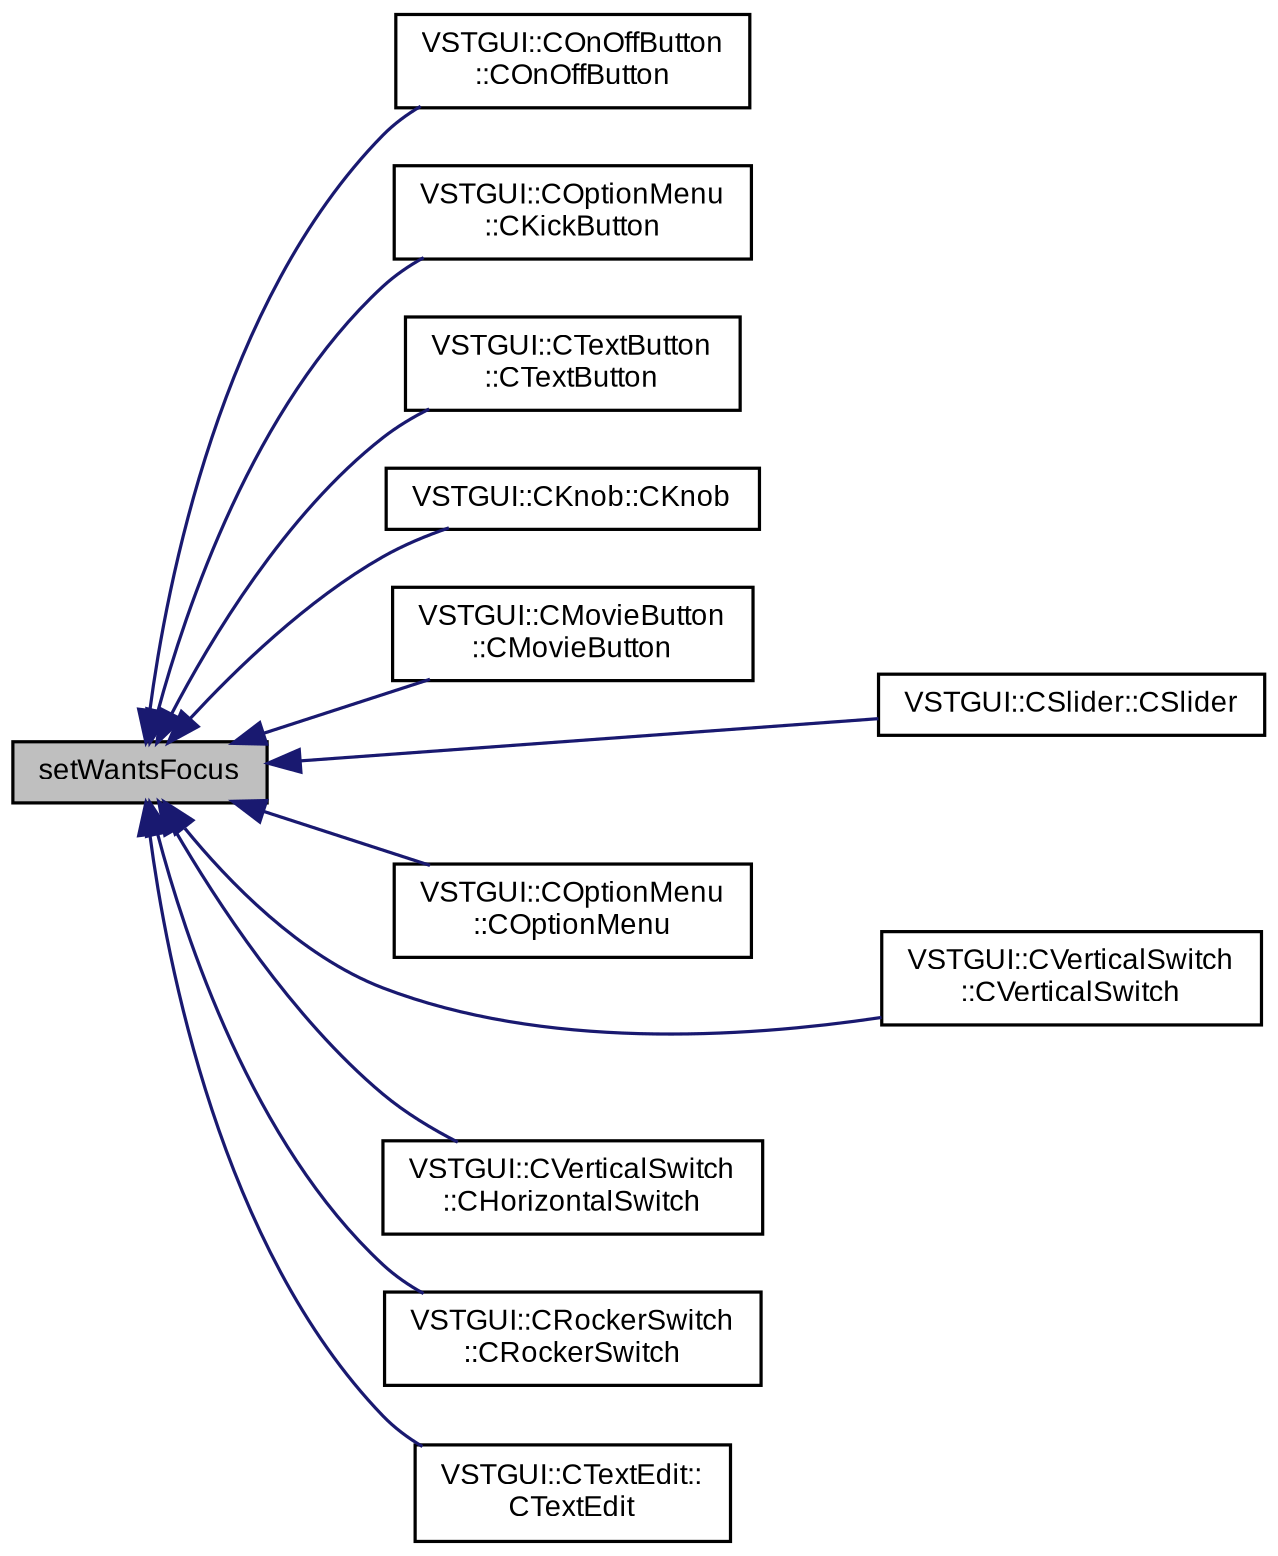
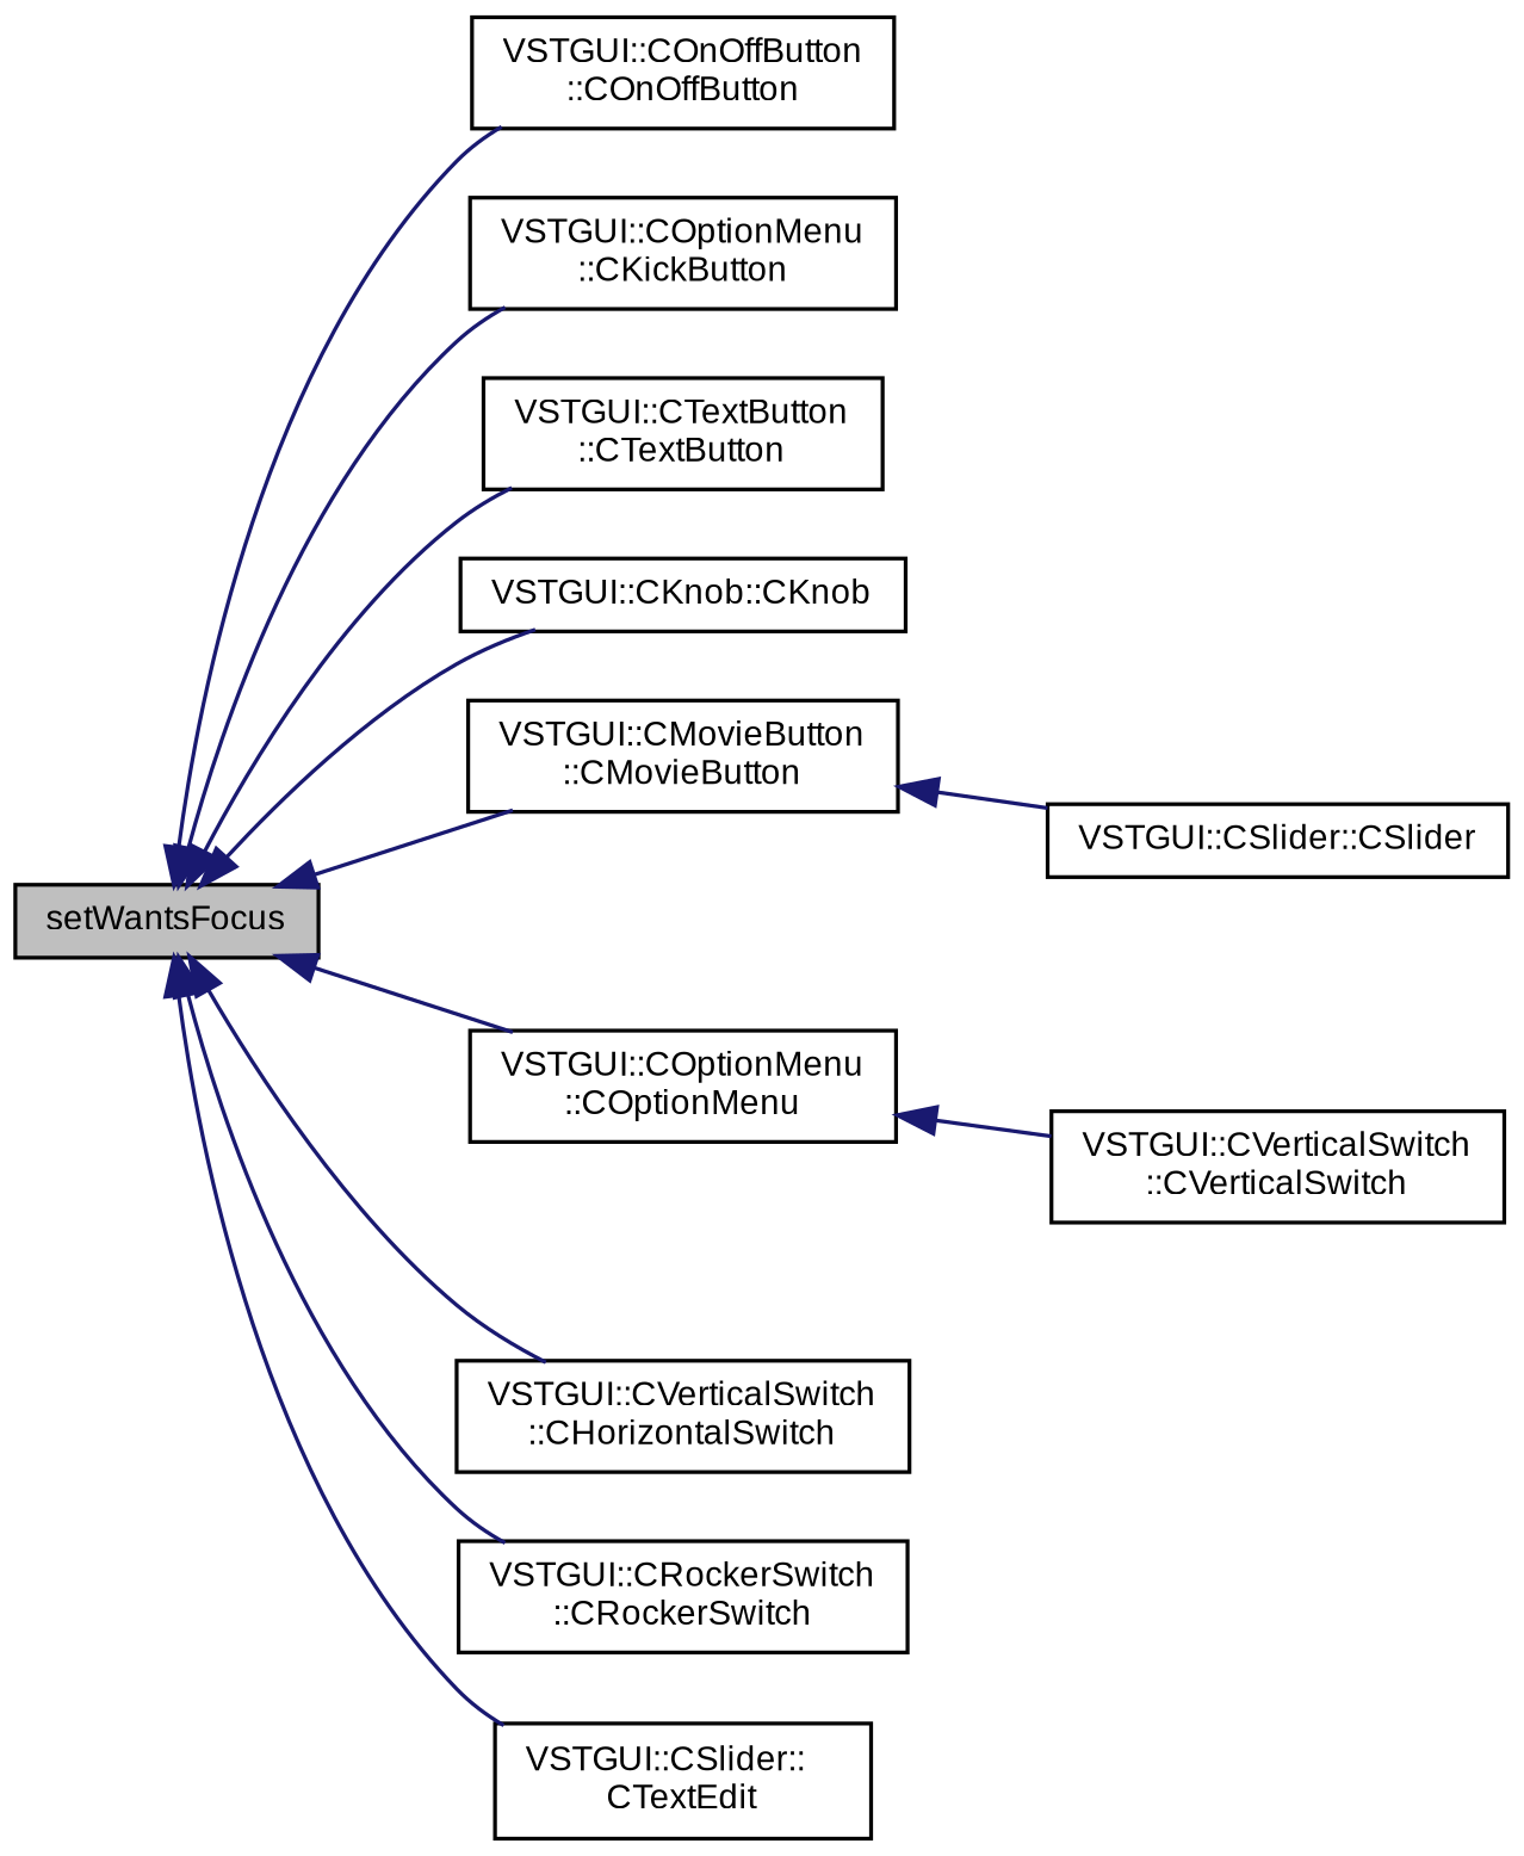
  digraph {
    rankdir=LR
    node [color=black fontname=Arial fontsize=9 shape=record]
    edge [color=midnightblue dir=back fontname=Arial fontsize=9 labelfontname=Arial labelfontsize=9 style=solid]
    n1 [fillcolor=grey75 fontcolor=black height=0.2 label=setWantsFocus style=filled width=0.4]
    n2 [height=0.2 label="VSTGUI::COnOffButton\l::COnOffButton" width=0.4]
    n3 [height=0.2 label="VSTGUI::COptionMenu\l::CKickButton" width=0.4]
    n4 [height=0.2 label="VSTGUI::CTextButton\l::CTextButton" width=0.4]
    n5 [height=0.2 label="VSTGUI::CKnob::CKnob" width=0.4]
    n6 [height=0.2 label="VSTGUI::CMovieButton\l::CMovieButton" width=0.4]
    n7 [height=0.2 label="VSTGUI::COptionMenu\l::COptionMenu" width=0.4]
    n8 [height=0.2 label="VSTGUI::CSlider::CSlider" width=0.4]
    n9 [height=0.2 label="VSTGUI::CVerticalSwitch\l::CVerticalSwitch" width=0.4]
    n10 [height=0.2 label="VSTGUI::CVerticalSwitch\l::CHorizontalSwitch" width=0.4]
    n11 [height=0.2 label="VSTGUI::CRockerSwitch\l::CRockerSwitch" width=0.4]
-   n12 [height=0.2 label="VSTGUI::CTextEdit::\lCTextEdit" width=0.4]
+   n12 [height=0.2 label="VSTGUI::CSlider::\lCTextEdit" width=0.4]
    n1 -> n2
    n1 -> n3
    n1 -> n4
    n1 -> n5
    n1 -> n6
    n1 -> n7
-   n1 -> n8
-   n1 -> n9
+   n6 -> n8
+   n7 -> n9
    n1 -> n10
    n1 -> n11
    n1 -> n12
  }
